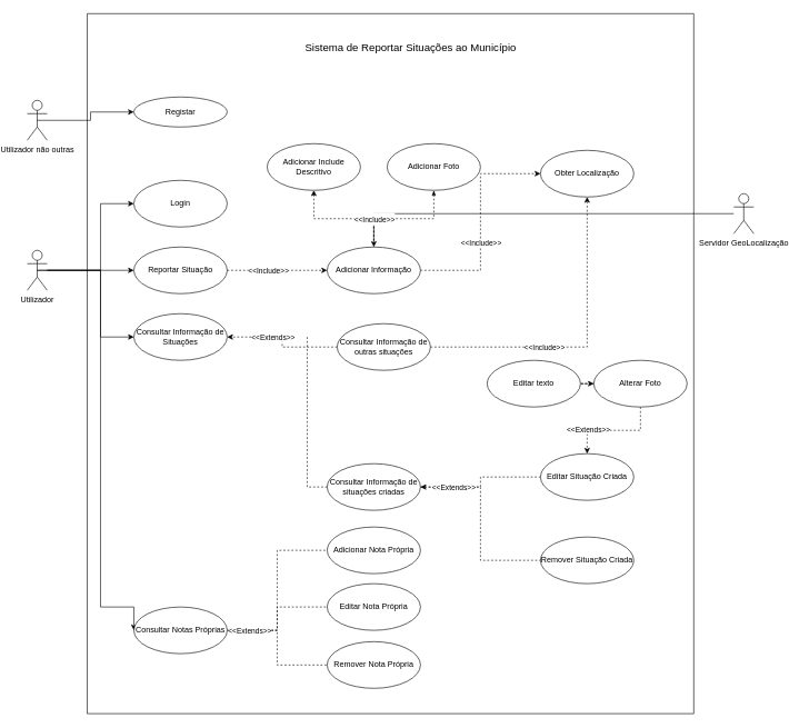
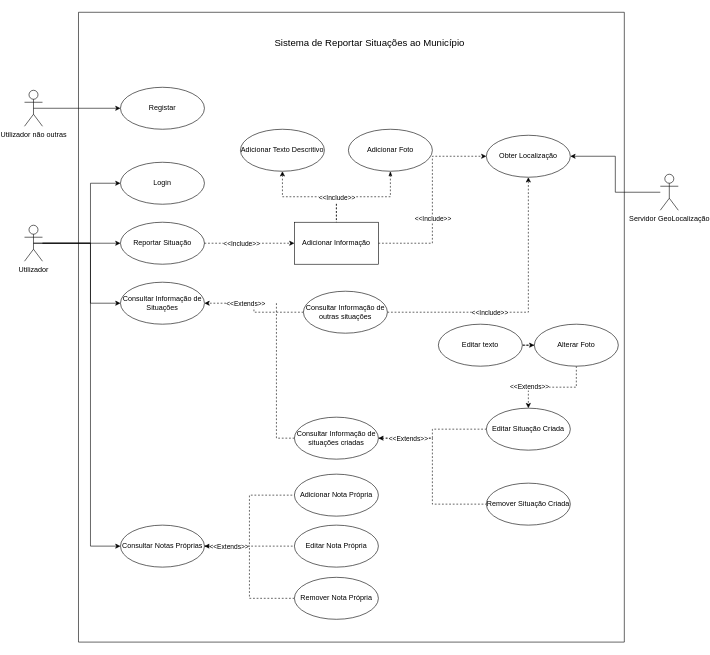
  <mxCell id="0" />
  <mxCell id="1" parent="0" />
  <mxCell id="2" value="" style="verticalLabelPosition=bottom;verticalAlign=top;html=1;shape=mxgraph.basic.rect;fillColor2=none;strokeWidth=1;size=20;indent=5;" parent="1" vertex="1"><mxGeometry x="110" y="20" width="910" height="1050" as="geometry" /></mxCell>
  <mxCell id="3" style="edgeStyle=orthogonalEdgeStyle;rounded=0;orthogonalLoop=1;jettySize=auto;html=1;exitX=0.5;exitY=0.5;exitDx=0;exitDy=0;exitPerimeter=0;" parent="1" source="4" target="12" edge="1"><mxGeometry relative="1" as="geometry" /></mxCell>
  <mxCell id="4" value="Utilizador não outras" style="shape=umlActor;verticalLabelPosition=bottom;verticalAlign=top;html=1;" parent="1" vertex="1"><mxGeometry x="20" y="150" width="30" height="60" as="geometry" /></mxCell>
  <mxCell id="5" style="edgeStyle=orthogonalEdgeStyle;rounded=0;orthogonalLoop=1;jettySize=auto;html=1;" parent="1" source="9" target="16" edge="1"><mxGeometry relative="1" as="geometry" /></mxCell>
  <mxCell id="6" style="edgeStyle=orthogonalEdgeStyle;rounded=0;orthogonalLoop=1;jettySize=auto;html=1;entryX=0;entryY=0.5;entryDx=0;entryDy=0;" parent="1" source="9" target="19" edge="1"><mxGeometry relative="1" as="geometry"><Array as="points"><mxPoint x="130" y="405" /><mxPoint x="130" y="505" /></Array></mxGeometry></mxCell>
  <mxCell id="7" style="edgeStyle=orthogonalEdgeStyle;rounded=0;orthogonalLoop=1;jettySize=auto;html=1;entryX=0;entryY=0.5;entryDx=0;entryDy=0;exitX=0.5;exitY=0.5;exitDx=0;exitDy=0;exitPerimeter=0;" parent="1" source="9" target="26" edge="1"><mxGeometry relative="1" as="geometry"><Array as="points"><mxPoint x="130" y="405" /><mxPoint x="130" y="910" /></Array></mxGeometry></mxCell>
  <mxCell id="8" style="edgeStyle=orthogonalEdgeStyle;rounded=0;orthogonalLoop=1;jettySize=auto;html=1;exitX=0.5;exitY=0.5;exitDx=0;exitDy=0;exitPerimeter=0;entryX=0;entryY=0.5;entryDx=0;entryDy=0;startArrow=none;startFill=0;endArrow=classic;endFill=1;" parent="1" source="9" target="13" edge="1"><mxGeometry relative="1" as="geometry"><Array as="points"><mxPoint x="130" y="405" /><mxPoint x="130" y="305" /></Array></mxGeometry></mxCell>
  <mxCell id="9" value="Utilizador" style="shape=umlActor;verticalLabelPosition=bottom;verticalAlign=top;html=1;" parent="1" vertex="1"><mxGeometry x="20" y="375" width="30" height="60" as="geometry" /></mxCell>
- <mxCell id="10" style="edgeStyle=orthogonalEdgeStyle;rounded=0;orthogonalLoop=1;jettySize=auto;html=1;" parent="1" source="11" target="32" edge="1"><mxGeometry relative="1" as="geometry" /></mxCell>
+ <mxCell id="10" style="edgeStyle=orthogonalEdgeStyle;rounded=0;orthogonalLoop=1;jettySize=auto;html=1;" parent="1" source="11" target="21" edge="1"><mxGeometry relative="1" as="geometry" /></mxCell>
  <mxCell id="11" value="Servidor GeoLocalização" style="shape=umlActor;verticalLabelPosition=bottom;verticalAlign=top;html=1;" parent="1" vertex="1"><mxGeometry x="1080" y="290" width="30" height="60" as="geometry" /></mxCell>
- <mxCell id="12" value="Registar" style="ellipse;whiteSpace=wrap;html=1;" parent="1" vertex="1"><mxGeometry x="180" y="145" width="140" height="45" as="geometry" /></mxCell>
+ <mxCell id="12" value="Registar" style="ellipse;whiteSpace=wrap;html=1;" parent="1" vertex="1"><mxGeometry x="180" y="145" width="140" height="70" as="geometry" /></mxCell>
  <mxCell id="13" value="Login" style="ellipse;whiteSpace=wrap;html=1;" parent="1" vertex="1"><mxGeometry x="180" y="270" width="140" height="70" as="geometry" /></mxCell>
  <mxCell id="14" style="edgeStyle=orthogonalEdgeStyle;rounded=0;orthogonalLoop=1;jettySize=auto;html=1;dashed=1;entryX=0;entryY=0.5;entryDx=0;entryDy=0;" parent="1" source="32" target="21" edge="1"><mxGeometry relative="1" as="geometry" /></mxCell>
  <mxCell id="15" value="&amp;lt;&amp;lt;Include&amp;gt;&amp;gt;" style="edgeLabel;html=1;align=center;verticalAlign=middle;resizable=0;points=[];" parent="14" vertex="1" connectable="0"><mxGeometry x="-0.191" relative="1" as="geometry"><mxPoint as="offset" /></mxGeometry></mxCell>
  <mxCell id="16" value="Reportar Situação" style="ellipse;whiteSpace=wrap;html=1;" parent="1" vertex="1"><mxGeometry x="180" y="370" width="140" height="70" as="geometry" /></mxCell>
  <mxCell id="17" style="edgeStyle=orthogonalEdgeStyle;rounded=0;orthogonalLoop=1;jettySize=auto;html=1;dashed=1;" parent="1" source="42" target="21" edge="1"><mxGeometry relative="1" as="geometry" /></mxCell>
  <mxCell id="18" value="&amp;lt;&amp;lt;Include&amp;gt;&amp;gt;" style="edgeLabel;html=1;align=center;verticalAlign=middle;resizable=0;points=[];" parent="17" vertex="1" connectable="0"><mxGeometry x="-0.251" y="-3" relative="1" as="geometry"><mxPoint x="-2" y="-3" as="offset" /></mxGeometry></mxCell>
  <mxCell id="19" value="Consultar Informação de Situações" style="ellipse;whiteSpace=wrap;html=1;" parent="1" vertex="1"><mxGeometry x="180" y="470" width="140" height="70" as="geometry" /></mxCell>
  <mxCell id="20" value="Sistema de Reportar Situações ao Município" style="text;html=1;align=center;verticalAlign=middle;resizable=0;points=[];autosize=1;fontSize=16;" parent="1" vertex="1"><mxGeometry x="430" y="60" width="330" height="20" as="geometry" /></mxCell>
  <mxCell id="21" value="Obter Localização" style="ellipse;whiteSpace=wrap;html=1;" parent="1" vertex="1"><mxGeometry x="790" y="225" width="140" height="70" as="geometry" /></mxCell>
  <mxCell id="22" style="edgeStyle=orthogonalEdgeStyle;rounded=0;orthogonalLoop=1;jettySize=auto;html=1;entryX=0;entryY=0.5;entryDx=0;entryDy=0;dashed=1;endArrow=none;endFill=0;startArrow=classic;startFill=1;" parent="1" source="26" target="28" edge="1"><mxGeometry relative="1" as="geometry" /></mxCell>
  <mxCell id="23" style="edgeStyle=orthogonalEdgeStyle;rounded=0;orthogonalLoop=1;jettySize=auto;html=1;dashed=1;endArrow=none;endFill=0;" parent="1" source="26" target="27" edge="1"><mxGeometry relative="1" as="geometry" /></mxCell>
  <mxCell id="24" style="edgeStyle=orthogonalEdgeStyle;rounded=0;orthogonalLoop=1;jettySize=auto;html=1;entryX=0;entryY=0.5;entryDx=0;entryDy=0;dashed=1;endArrow=none;endFill=0;" parent="1" source="26" target="29" edge="1"><mxGeometry relative="1" as="geometry" /></mxCell>
  <mxCell id="25" value="&amp;lt;&amp;lt;Extends&amp;gt;&amp;gt;" style="edgeLabel;html=1;align=center;verticalAlign=middle;resizable=0;points=[];" parent="24" vertex="1" connectable="0"><mxGeometry x="-0.568" relative="1" as="geometry"><mxPoint x="-11" as="offset" /></mxGeometry></mxCell>
- <mxCell id="26" value="Consultar Notas Próprias" style="ellipse;whiteSpace=wrap;html=1;" parent="1" vertex="1"><mxGeometry x="180" y="910" width="140" height="70" as="geometry" /></mxCell>
+ <mxCell id="26" value="Consultar Notas Próprias" style="ellipse;whiteSpace=wrap;html=1;" parent="1" vertex="1"><mxGeometry x="180" y="875" width="140" height="70" as="geometry" /></mxCell>
  <mxCell id="27" value="Editar Nota Própria" style="ellipse;whiteSpace=wrap;html=1;" parent="1" vertex="1"><mxGeometry x="470" y="875" width="140" height="70" as="geometry" /></mxCell>
  <mxCell id="28" value="Adicionar Nota Própria" style="ellipse;whiteSpace=wrap;html=1;" parent="1" vertex="1"><mxGeometry x="470" y="790" width="140" height="70" as="geometry" /></mxCell>
  <mxCell id="29" value="Remover Nota Própria" style="ellipse;whiteSpace=wrap;html=1;" parent="1" vertex="1"><mxGeometry x="470" y="962" width="140" height="70" as="geometry" /></mxCell>
  <mxCell id="30" style="edgeStyle=orthogonalEdgeStyle;rounded=0;orthogonalLoop=1;jettySize=auto;html=1;dashed=1;startArrow=classic;startFill=1;endArrow=none;endFill=0;fontSize=16;" parent="1" source="31" target="32" edge="1"><mxGeometry relative="1" as="geometry" /></mxCell>
- <mxCell id="31" value="Adicionar Include Descritivo" style="ellipse;whiteSpace=wrap;html=1;" parent="1" vertex="1"><mxGeometry x="380" y="215" width="140" height="70" as="geometry" /></mxCell>
- <mxCell id="32" value="Adicionar Informação" style="ellipse;whiteSpace=wrap;html=1;" parent="1" vertex="1"><mxGeometry x="470" y="370" width="140" height="70" as="geometry" /></mxCell>
+ <mxCell id="31" value="Adicionar Texto Descritivo" style="ellipse;whiteSpace=wrap;html=1;" parent="1" vertex="1"><mxGeometry x="380" y="215" width="140" height="70" as="geometry" /></mxCell>
+ <mxCell id="32" value="Adicionar Informação" style="whiteSpace=wrap;html=1;rounded=0;" parent="1" vertex="1"><mxGeometry x="470" y="370" width="140" height="70" as="geometry" /></mxCell>
  <mxCell id="33" style="edgeStyle=orthogonalEdgeStyle;rounded=0;orthogonalLoop=1;jettySize=auto;html=1;dashed=1;entryX=0;entryY=0.5;entryDx=0;entryDy=0;" parent="1" source="16" target="32" edge="1"><mxGeometry relative="1" as="geometry"><mxPoint x="350" y="405.059" as="sourcePoint" /><mxPoint x="785" y="315" as="targetPoint" /></mxGeometry></mxCell>
  <mxCell id="34" value="&amp;lt;&amp;lt;Include&amp;gt;&amp;gt;" style="edgeLabel;html=1;align=center;verticalAlign=middle;resizable=0;points=[];" parent="33" vertex="1" connectable="0"><mxGeometry x="-0.191" relative="1" as="geometry"><mxPoint as="offset" /></mxGeometry></mxCell>
  <mxCell id="35" style="edgeStyle=orthogonalEdgeStyle;rounded=0;orthogonalLoop=1;jettySize=auto;html=1;entryX=0.5;entryY=0;entryDx=0;entryDy=0;dashed=1;startArrow=classicThin;startFill=1;endArrow=none;endFill=0;fontSize=16;" parent="1" source="37" target="32" edge="1"><mxGeometry relative="1" as="geometry" /></mxCell>
  <mxCell id="36" value="&lt;font style=&quot;font-size: 11px&quot;&gt;&amp;lt;&amp;lt;Include&amp;gt;&amp;gt;&lt;/font&gt;" style="edgeLabel;html=1;align=center;verticalAlign=middle;resizable=0;points=[];fontSize=16;" parent="35" vertex="1" connectable="0"><mxGeometry x="-0.161" y="-1" relative="1" as="geometry"><mxPoint x="-59.4" y="1" as="offset" /></mxGeometry></mxCell>
  <mxCell id="37" value="Adicionar Foto" style="ellipse;whiteSpace=wrap;html=1;" parent="1" vertex="1"><mxGeometry x="560" y="215" width="140" height="70" as="geometry" /></mxCell>
  <mxCell id="38" style="edgeStyle=orthogonalEdgeStyle;rounded=0;orthogonalLoop=1;jettySize=auto;html=1;startArrow=none;startFill=0;endArrow=none;endFill=0;dashed=1;exitX=0;exitY=0.5;exitDx=0;exitDy=0;" parent="1" source="39" edge="1"><mxGeometry relative="1" as="geometry"><mxPoint x="440" y="505" as="targetPoint" /><Array as="points"><mxPoint x="440" y="730" /><mxPoint x="440" y="505" /></Array></mxGeometry></mxCell>
  <mxCell id="39" value="Consultar Informação de situações criadas" style="ellipse;whiteSpace=wrap;html=1;" parent="1" vertex="1"><mxGeometry x="470" y="695" width="140" height="70" as="geometry" /></mxCell>
  <mxCell id="40" style="edgeStyle=orthogonalEdgeStyle;rounded=0;orthogonalLoop=1;jettySize=auto;html=1;exitX=0;exitY=0.5;exitDx=0;exitDy=0;endArrow=classic;endFill=1;startArrow=none;startFill=0;dashed=1;" parent="1" source="42" target="19" edge="1"><mxGeometry relative="1" as="geometry" /></mxCell>
  <mxCell id="41" value="&amp;lt;&amp;lt;Extends&amp;gt;&amp;gt;" style="edgeLabel;html=1;align=center;verticalAlign=middle;resizable=0;points=[];" parent="40" vertex="1" connectable="0"><mxGeometry x="0.383" y="-2" relative="1" as="geometry"><mxPoint x="12.76" y="2" as="offset" /></mxGeometry></mxCell>
  <mxCell id="42" value="Consultar Informação de outras situações" style="ellipse;whiteSpace=wrap;html=1;" parent="1" vertex="1"><mxGeometry x="485" y="485" width="140" height="70" as="geometry" /></mxCell>
  <mxCell id="43" style="edgeStyle=orthogonalEdgeStyle;rounded=0;orthogonalLoop=1;jettySize=auto;html=1;entryX=0;entryY=0.5;entryDx=0;entryDy=0;dashed=1;endArrow=none;endFill=0;startArrow=classic;startFill=1;exitX=1;exitY=0.5;exitDx=0;exitDy=0;" parent="1" source="39" target="46" edge="1"><mxGeometry relative="1" as="geometry"><mxPoint x="610" y="730" as="sourcePoint" /></mxGeometry></mxCell>
  <mxCell id="44" style="edgeStyle=orthogonalEdgeStyle;rounded=0;orthogonalLoop=1;jettySize=auto;html=1;entryX=0;entryY=0.5;entryDx=0;entryDy=0;dashed=1;endArrow=none;endFill=0;exitX=1;exitY=0.5;exitDx=0;exitDy=0;" parent="1" source="39" target="47" edge="1"><mxGeometry relative="1" as="geometry"><mxPoint x="610" y="730" as="sourcePoint" /></mxGeometry></mxCell>
  <mxCell id="45" value="&amp;lt;&amp;lt;Extends&amp;gt;&amp;gt;" style="edgeLabel;html=1;align=center;verticalAlign=middle;resizable=0;points=[];" parent="44" vertex="1" connectable="0"><mxGeometry x="-0.791" y="-2" relative="1" as="geometry"><mxPoint x="19" y="-2" as="offset" /></mxGeometry></mxCell>
  <mxCell id="46" value="Editar Situação Criada" style="ellipse;whiteSpace=wrap;html=1;" parent="1" vertex="1"><mxGeometry x="790" y="680" width="140" height="70" as="geometry" /></mxCell>
  <mxCell id="47" value="Remover Situação Criada" style="ellipse;whiteSpace=wrap;html=1;" parent="1" vertex="1"><mxGeometry x="790" y="805" width="140" height="70" as="geometry" /></mxCell>
  <mxCell id="48" style="edgeStyle=orthogonalEdgeStyle;rounded=0;orthogonalLoop=1;jettySize=auto;html=1;dashed=1;startArrow=none;startFill=0;endArrow=classic;endFill=1;" parent="1" source="49" target="52" edge="1"><mxGeometry relative="1" as="geometry" /></mxCell>
  <mxCell id="49" value="Editar texto" style="ellipse;whiteSpace=wrap;html=1;" parent="1" vertex="1"><mxGeometry x="710" y="540" width="140" height="70" as="geometry" /></mxCell>
  <mxCell id="50" style="edgeStyle=orthogonalEdgeStyle;rounded=0;orthogonalLoop=1;jettySize=auto;html=1;dashed=1;startArrow=none;startFill=0;endArrow=classic;endFill=1;" parent="1" source="52" target="46" edge="1"><mxGeometry relative="1" as="geometry" /></mxCell>
  <mxCell id="51" value="&amp;lt;&amp;lt;Extends&amp;gt;&amp;gt;" style="edgeLabel;html=1;align=center;verticalAlign=middle;resizable=0;points=[];" parent="50" vertex="1" connectable="0"><mxGeometry x="0.522" y="-2" relative="1" as="geometry"><mxPoint as="offset" /></mxGeometry></mxCell>
  <mxCell id="52" value="Alterar Foto" style="ellipse;whiteSpace=wrap;html=1;" parent="1" vertex="1"><mxGeometry x="870" y="540" width="140" height="70" as="geometry" /></mxCell>
